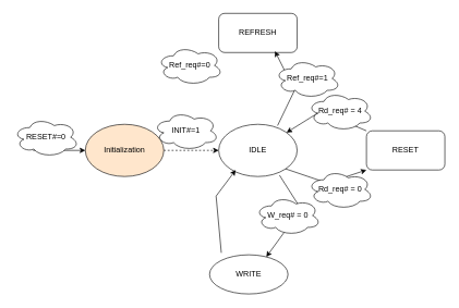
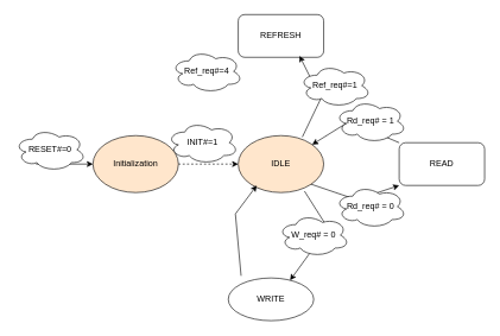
  <mxCell id="0" />
  <mxCell id="1" parent="0" />
  <mxCell id="2" value="" style="edgeStyle=orthogonalEdgeStyle;rounded=0;orthogonalLoop=1;jettySize=auto;html=1;dashed=1;" edge="1" parent="1" source="3" target="4"><mxGeometry relative="1" as="geometry" /></mxCell>
  <mxCell id="3" value="Initialization" style="ellipse;whiteSpace=wrap;html=1;fillColor=#ffe6cc;" vertex="1" parent="1"><mxGeometry x="130" y="190" width="120" height="80" as="geometry" /></mxCell>
- <mxCell id="4" value="IDLE" style="ellipse;whiteSpace=wrap;html=1;" vertex="1" parent="1"><mxGeometry x="334" y="190" width="120" height="80" as="geometry" /></mxCell>
- <mxCell id="5" value="RESET" style="rounded=1;whiteSpace=wrap;html=1;" vertex="1" parent="1"><mxGeometry x="560" y="200" width="120" height="60" as="geometry" /></mxCell>
+ <mxCell id="4" value="IDLE" style="ellipse;whiteSpace=wrap;html=1;fillColor=#ffe6cc;" vertex="1" parent="1"><mxGeometry x="334" y="190" width="120" height="80" as="geometry" /></mxCell>
+ <mxCell id="5" value="READ" style="rounded=1;whiteSpace=wrap;html=1;" vertex="1" parent="1"><mxGeometry x="560" y="200" width="120" height="60" as="geometry" /></mxCell>
  <mxCell id="6" value="" style="endArrow=classic;html=1;rounded=0;exitX=1;exitY=1;exitDx=0;exitDy=0;" edge="1" parent="1" source="4"><mxGeometry width="50" height="50" relative="1" as="geometry"><mxPoint x="510" y="310" as="sourcePoint" /><mxPoint x="560" y="260" as="targetPoint" /><Array as="points"><mxPoint x="500" y="280" /></Array></mxGeometry></mxCell>
  <mxCell id="7" value="" style="endArrow=classic;html=1;rounded=0;exitX=0;exitY=0;exitDx=0;exitDy=0;" edge="1" parent="1" source="5" target="4"><mxGeometry width="50" height="50" relative="1" as="geometry"><mxPoint x="540" y="100" as="sourcePoint" /><mxPoint x="580.53" y="166.02" as="targetPoint" /><Array as="points"><mxPoint x="490" y="170" /></Array></mxGeometry></mxCell>
- <mxCell id="8" value="Rd_req# = 4" style="ellipse;shape=cloud;whiteSpace=wrap;html=1;" vertex="1" parent="1"><mxGeometry x="470" y="140" width="100" height="60" as="geometry" /></mxCell>
+ <mxCell id="8" value="Rd_req# = 1" style="ellipse;shape=cloud;whiteSpace=wrap;html=1;" vertex="1" parent="1"><mxGeometry x="470" y="140" width="100" height="60" as="geometry" /></mxCell>
  <mxCell id="9" value="WRITE" style="ellipse;whiteSpace=wrap;html=1;" vertex="1" parent="1"><mxGeometry x="320" y="390" width="120" height="60" as="geometry" /></mxCell>
  <mxCell id="10" value="" style="endArrow=classic;html=1;rounded=0;exitX=0.15;exitY=-0.05;exitDx=0;exitDy=0;exitPerimeter=0;" edge="1" parent="1" source="9"><mxGeometry width="50" height="50" relative="1" as="geometry"><mxPoint x="310" y="310" as="sourcePoint" /><mxPoint x="360" y="260" as="targetPoint" /><Array as="points"><mxPoint x="330" y="300" /></Array></mxGeometry></mxCell>
  <mxCell id="11" value="" style="endArrow=classic;html=1;rounded=0;entryX=0.75;entryY=0;entryDx=0;entryDy=0;exitX=0.775;exitY=0.975;exitDx=0;exitDy=0;exitPerimeter=0;" edge="1" parent="1" source="4" target="9"><mxGeometry width="50" height="50" relative="1" as="geometry"><mxPoint x="430" y="550" as="sourcePoint" /><mxPoint x="480" y="500" as="targetPoint" /><Array as="points"><mxPoint x="460" y="320" /></Array></mxGeometry></mxCell>
  <mxCell id="12" value="REFRESH" style="rounded=1;whiteSpace=wrap;html=1;" vertex="1" parent="1"><mxGeometry x="334" y="20" width="120" height="60" as="geometry" /></mxCell>
  <mxCell id="13" value="" style="endArrow=classic;html=1;rounded=0;exitX=0.75;exitY=0.025;exitDx=0;exitDy=0;entryX=0.133;entryY=1;entryDx=0;entryDy=0;entryPerimeter=0;exitPerimeter=0;" edge="1" parent="1" source="4"><mxGeometry width="50" height="50" relative="1" as="geometry"><mxPoint x="422" y="200" as="sourcePoint" /><mxPoint x="420" y="78" as="targetPoint" /><Array as="points"><mxPoint x="450" y="138" /></Array></mxGeometry></mxCell>
  <mxCell id="14" value="Rd_req# = 0" style="ellipse;shape=cloud;whiteSpace=wrap;html=1;" vertex="1" parent="1"><mxGeometry x="470" y="260" width="100" height="60" as="geometry" /></mxCell>
  <mxCell id="15" value="W_req# = 0" style="ellipse;shape=cloud;whiteSpace=wrap;html=1;" vertex="1" parent="1"><mxGeometry x="390" y="300" width="100" height="60" as="geometry" /></mxCell>
  <mxCell id="16" value="" style="endArrow=classic;html=1;rounded=0;entryX=0;entryY=0.5;entryDx=0;entryDy=0;" edge="1" parent="1" target="3"><mxGeometry width="50" height="50" relative="1" as="geometry"><mxPoint x="50" y="230" as="sourcePoint" /><mxPoint x="100" y="180" as="targetPoint" /></mxGeometry></mxCell>
  <mxCell id="17" value="RESET#=0" style="ellipse;shape=cloud;whiteSpace=wrap;html=1;" vertex="1" parent="1"><mxGeometry x="20" y="180" width="100" height="60" as="geometry" /></mxCell>
  <mxCell id="18" value="INIT#=1" style="ellipse;shape=cloud;whiteSpace=wrap;html=1;" vertex="1" parent="1"><mxGeometry x="234" y="170" width="100" height="60" as="geometry" /></mxCell>
- <mxCell id="19" value="Ref_req#=0" style="ellipse;shape=cloud;whiteSpace=wrap;html=1;" vertex="1" parent="1"><mxGeometry x="240" y="70" width="100" height="60" as="geometry" /></mxCell>
+ <mxCell id="19" value="Ref_req#=4" style="ellipse;shape=cloud;whiteSpace=wrap;html=1;" vertex="1" parent="1"><mxGeometry x="240" y="70" width="100" height="60" as="geometry" /></mxCell>
  <mxCell id="20" value="Ref_req#=1" style="ellipse;shape=cloud;whiteSpace=wrap;html=1;" vertex="1" parent="1"><mxGeometry x="420" y="90" width="100" height="60" as="geometry" /></mxCell>
